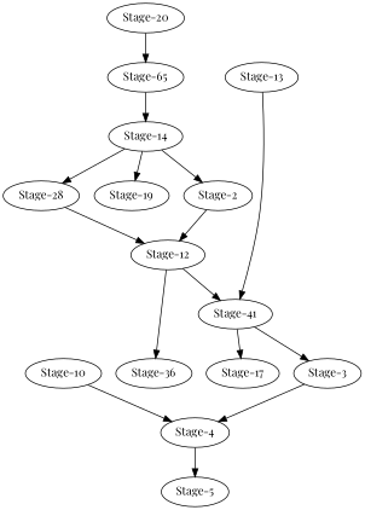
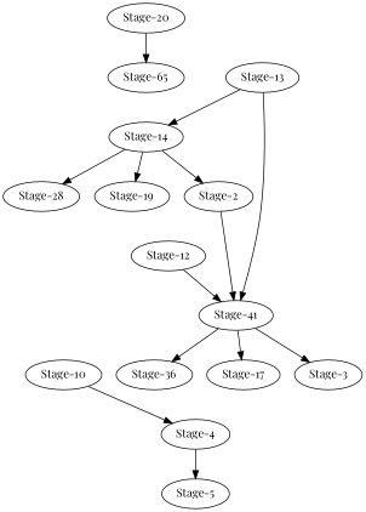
  digraph {
    fontname="Playfair Display"
    node [fontname="Playfair Display"]
    edge [fontname="Playfair Display"]
    n1 [label="Stage-65"]
    "Stage-20"
    "Stage-14"
    "Stage-10"
    "Stage-4"
    "Stage-5"
    n7 [label="Stage-41"]
    "Stage-17"
    n9 [label="Stage-36"]
    "Stage-3"
    "Stage-12"
    "Stage-13"
    n13 [label="Stage-28"]
    "Stage-19"
    "Stage-2"
-   n1 -> "Stage-14"
+   "Stage-13" -> "Stage-14"
    "Stage-20" -> n1
    "Stage-14" -> n13
    "Stage-14" -> "Stage-19"
    "Stage-14" -> "Stage-2"
    "Stage-10" -> "Stage-4"
    "Stage-4" -> "Stage-5"
    n7 -> "Stage-17"
-   "Stage-12" -> n9
+   n7 -> n9
    n7 -> "Stage-3"
-   "Stage-3" -> "Stage-4"
    "Stage-12" -> n7
    "Stage-13" -> n7
-   n13 -> "Stage-12"
-   "Stage-2" -> "Stage-12"
+   "Stage-2" -> n7
  }
